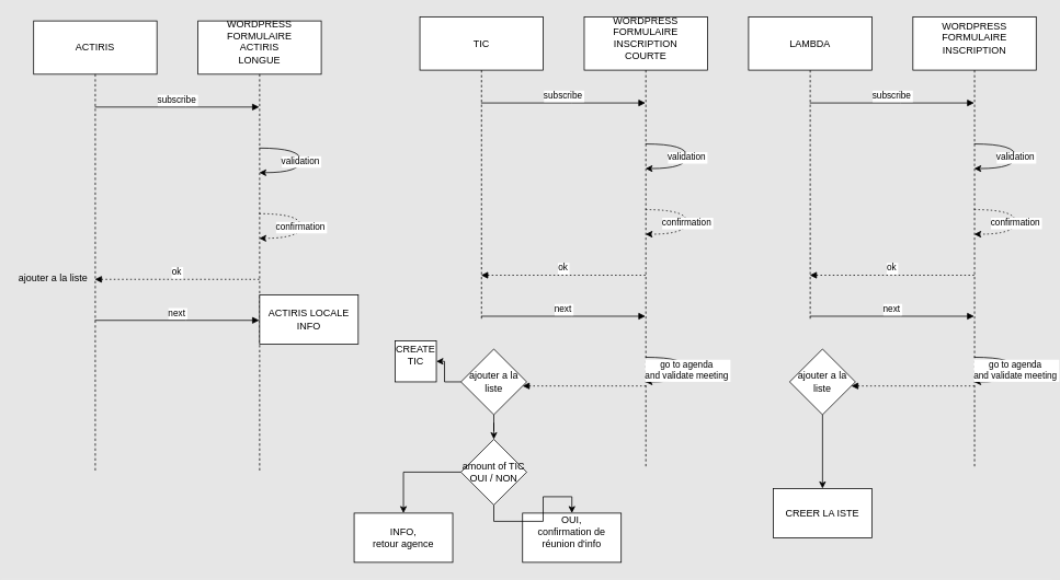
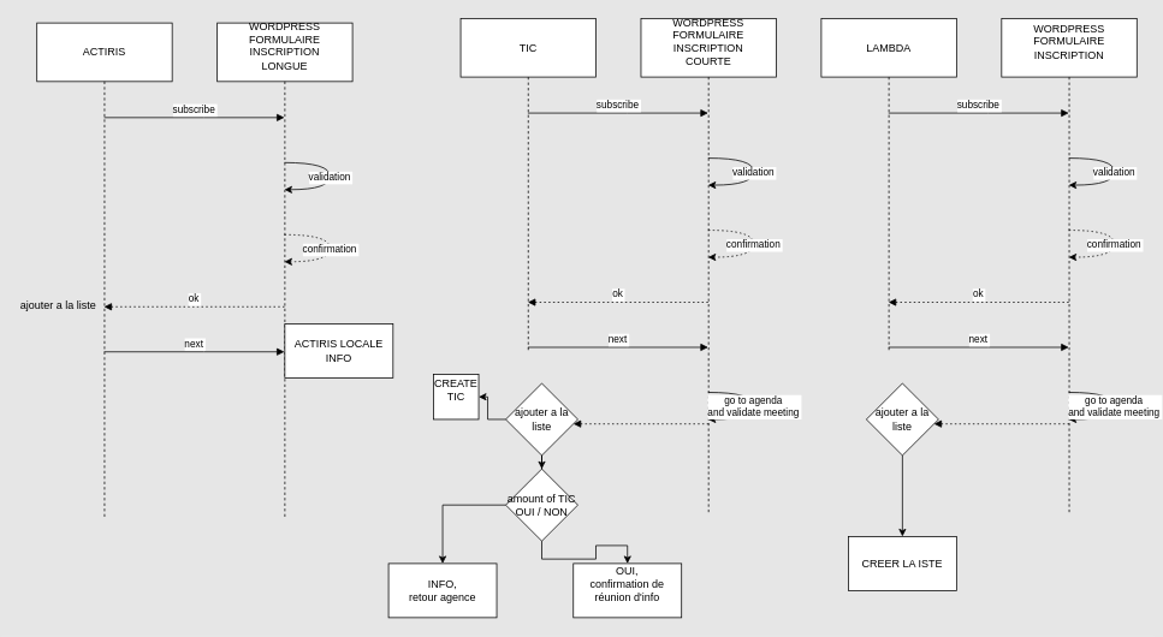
  <mxCell id="0" />
  <mxCell id="1" parent="0" />
  <mxCell id="2" value="" style="group" vertex="1" connectable="0" parent="1"><mxGeometry x="40" y="25" width="350" height="550" as="geometry" /></mxCell>
  <mxCell id="3" value="ACTIRIS" style="shape=umlLifeline;perimeter=lifelinePerimeter;whiteSpace=wrap;container=1;dropTarget=0;collapsible=0;recursiveResize=0;outlineConnect=0;portConstraint=eastwest;newEdgeStyle={&quot;edgeStyle&quot;:&quot;elbowEdgeStyle&quot;,&quot;elbow&quot;:&quot;vertical&quot;,&quot;curved&quot;:0,&quot;rounded&quot;:0};size=65;" parent="2" vertex="1"><mxGeometry width="150" height="550" as="geometry" /></mxCell>
- <mxCell id="4" value="WORDPRESS&#10;FORMULAIRE&#10;ACTIRIS&#10;LONGUE&#10;" style="shape=umlLifeline;perimeter=lifelinePerimeter;whiteSpace=wrap;container=1;dropTarget=0;collapsible=0;recursiveResize=0;outlineConnect=0;portConstraint=eastwest;newEdgeStyle={&quot;edgeStyle&quot;:&quot;elbowEdgeStyle&quot;,&quot;elbow&quot;:&quot;vertical&quot;,&quot;curved&quot;:0,&quot;rounded&quot;:0};size=65;" parent="2" vertex="1"><mxGeometry x="200" width="150" height="550" as="geometry" /></mxCell>
+ <mxCell id="4" value="WORDPRESS&#10;FORMULAIRE&#10;INSCRIPTION&#10;LONGUE&#10;" style="shape=umlLifeline;perimeter=lifelinePerimeter;whiteSpace=wrap;container=1;dropTarget=0;collapsible=0;recursiveResize=0;outlineConnect=0;portConstraint=eastwest;newEdgeStyle={&quot;edgeStyle&quot;:&quot;elbowEdgeStyle&quot;,&quot;elbow&quot;:&quot;vertical&quot;,&quot;curved&quot;:0,&quot;rounded&quot;:0};size=65;" parent="2" vertex="1"><mxGeometry x="200" width="150" height="550" as="geometry" /></mxCell>
  <mxCell id="5" value="subscribe" style="verticalAlign=bottom;endArrow=block;edgeStyle=elbowEdgeStyle;elbow=vertical;curved=0;rounded=0;" parent="2" source="3" target="4" edge="1"><mxGeometry relative="1" as="geometry"><Array as="points"><mxPoint x="185" y="105" /></Array></mxGeometry></mxCell>
  <mxCell id="6" value="validation" style="curved=1;" parent="2" source="4" target="4" edge="1"><mxGeometry relative="1" as="geometry"><Array as="points"><mxPoint x="325" y="155" /><mxPoint x="325" y="185" /></Array></mxGeometry></mxCell>
  <mxCell id="7" value="confirmation" style="curved=1;dashed=1;dashPattern=2 3;" parent="2" source="4" target="4" edge="1"><mxGeometry relative="1" as="geometry"><Array as="points"><mxPoint x="325" y="235" /><mxPoint x="325" y="265" /></Array></mxGeometry></mxCell>
  <mxCell id="8" value="ok" style="verticalAlign=bottom;endArrow=block;edgeStyle=elbowEdgeStyle;elbow=vertical;curved=0;rounded=0;dashed=1;dashPattern=2 3;" parent="2" source="4" target="3" edge="1"><mxGeometry relative="1" as="geometry"><Array as="points"><mxPoint x="185" y="315" /></Array></mxGeometry></mxCell>
  <mxCell id="9" value="next" style="verticalAlign=bottom;endArrow=block;edgeStyle=elbowEdgeStyle;elbow=vertical;curved=0;rounded=0;" parent="2" source="3" target="4" edge="1"><mxGeometry relative="1" as="geometry"><Array as="points"><mxPoint x="185" y="365" /></Array></mxGeometry></mxCell>
  <mxCell id="10" value="&lt;div&gt;ACTIRIS LOCALE&lt;/div&gt;&lt;div&gt;INFO&lt;br&gt;&lt;/div&gt;" style="rounded=0;whiteSpace=wrap;html=1;" vertex="1" parent="2"><mxGeometry x="275" y="334" width="120" height="60" as="geometry" /></mxCell>
  <mxCell id="11" value="ajouter a la liste" style="text;whiteSpace=wrap;html=1;" vertex="1" parent="2"><mxGeometry x="-20" y="300" width="120" height="40" as="geometry" /></mxCell>
  <mxCell id="12" value="" style="group" vertex="1" connectable="0" parent="1"><mxGeometry x="510" y="20" width="350" height="595" as="geometry" /></mxCell>
  <mxCell id="13" value="TIC" style="shape=umlLifeline;perimeter=lifelinePerimeter;whiteSpace=wrap;container=1;dropTarget=0;collapsible=0;recursiveResize=0;outlineConnect=0;portConstraint=eastwest;newEdgeStyle={&quot;edgeStyle&quot;:&quot;elbowEdgeStyle&quot;,&quot;elbow&quot;:&quot;vertical&quot;,&quot;curved&quot;:0,&quot;rounded&quot;:0};size=65;" vertex="1" parent="12"><mxGeometry width="150" height="370" as="geometry" /></mxCell>
  <mxCell id="14" value="WORDPRESS&#10;FORMULAIRE&#10;INSCRIPTION&#10;COURTE&#10;" style="shape=umlLifeline;perimeter=lifelinePerimeter;whiteSpace=wrap;container=1;dropTarget=0;collapsible=0;recursiveResize=0;outlineConnect=0;portConstraint=eastwest;newEdgeStyle={&quot;edgeStyle&quot;:&quot;elbowEdgeStyle&quot;,&quot;elbow&quot;:&quot;vertical&quot;,&quot;curved&quot;:0,&quot;rounded&quot;:0};size=65;" vertex="1" parent="12"><mxGeometry x="200" width="150" height="550" as="geometry" /></mxCell>
  <mxCell id="15" value="subscribe" style="verticalAlign=bottom;endArrow=block;edgeStyle=elbowEdgeStyle;elbow=vertical;curved=0;rounded=0;" edge="1" parent="12" source="13" target="14"><mxGeometry relative="1" as="geometry"><Array as="points"><mxPoint x="185" y="105" /></Array></mxGeometry></mxCell>
  <mxCell id="16" value="validation" style="curved=1;" edge="1" parent="12" source="14" target="14"><mxGeometry relative="1" as="geometry"><Array as="points"><mxPoint x="325" y="155" /><mxPoint x="325" y="185" /></Array></mxGeometry></mxCell>
  <mxCell id="17" value="confirmation" style="curved=1;dashed=1;dashPattern=2 3;" edge="1" parent="12" source="14" target="14"><mxGeometry relative="1" as="geometry"><Array as="points"><mxPoint x="325" y="235" /><mxPoint x="325" y="265" /></Array></mxGeometry></mxCell>
  <mxCell id="18" value="ok" style="verticalAlign=bottom;endArrow=block;edgeStyle=elbowEdgeStyle;elbow=horizontal;curved=0;rounded=0;dashed=1;dashPattern=2 3;" edge="1" parent="12" source="14" target="13"><mxGeometry relative="1" as="geometry"><Array as="points"><mxPoint x="185" y="315" /></Array></mxGeometry></mxCell>
  <mxCell id="19" value="next" style="verticalAlign=bottom;endArrow=block;edgeStyle=elbowEdgeStyle;elbow=vertical;curved=0;rounded=0;" edge="1" parent="12" source="13" target="14"><mxGeometry relative="1" as="geometry"><Array as="points"><mxPoint x="185" y="365" /></Array></mxGeometry></mxCell>
  <mxCell id="20" value="go to agenda&#10;and validate meeting" style="curved=1;" edge="1" parent="12" source="14" target="14"><mxGeometry relative="1" as="geometry"><Array as="points"><mxPoint x="325" y="415" /><mxPoint x="325" y="445" /></Array></mxGeometry></mxCell>
  <mxCell id="21" value="" style="verticalAlign=bottom;endArrow=block;edgeStyle=elbowEdgeStyle;elbow=vertical;curved=0;rounded=0;dashed=1;dashPattern=2 3;" edge="1" parent="12" target="23"><mxGeometry relative="1" as="geometry"><Array as="points"><mxPoint x="185" y="450" /></Array><mxPoint x="275" y="450" as="sourcePoint" /><mxPoint x="90" y="445" as="targetPoint" /></mxGeometry></mxCell>
  <mxCell id="22" value="" style="edgeStyle=orthogonalEdgeStyle;rounded=0;orthogonalLoop=1;jettySize=auto;html=1;" edge="1" parent="12" source="23" target="24"><mxGeometry relative="1" as="geometry" /></mxCell>
  <mxCell id="23" value="ajouter a la liste" style="rhombus;whiteSpace=wrap;html=1;" vertex="1" parent="12"><mxGeometry x="50" y="405" width="80" height="80" as="geometry" /></mxCell>
- <mxCell id="24" value="&lt;div&gt;amount of TIC&lt;/div&gt;&lt;div&gt;OUI / NON&lt;br&gt;&lt;/div&gt;" style="rhombus;whiteSpace=wrap;html=1;" vertex="1" parent="12"><mxGeometry x="50" y="515" width="80" height="80" as="geometry" /></mxCell>
+ <mxCell id="24" value="&lt;div&gt;amount of TIC&lt;/div&gt;&lt;div&gt;OUI / NON&lt;br&gt;&lt;/div&gt;" style="rhombus;whiteSpace=wrap;html=1;" vertex="1" parent="12"><mxGeometry x="50" y="500" width="80" height="80" as="geometry" /></mxCell>
  <mxCell id="25" value="" style="group" vertex="1" connectable="0" parent="1"><mxGeometry x="910" y="20" width="350" height="560" as="geometry" /></mxCell>
  <mxCell id="26" value="LAMBDA" style="shape=umlLifeline;perimeter=lifelinePerimeter;whiteSpace=wrap;container=1;dropTarget=0;collapsible=0;recursiveResize=0;outlineConnect=0;portConstraint=eastwest;newEdgeStyle={&quot;edgeStyle&quot;:&quot;elbowEdgeStyle&quot;,&quot;elbow&quot;:&quot;vertical&quot;,&quot;curved&quot;:0,&quot;rounded&quot;:0};size=65;" vertex="1" parent="25"><mxGeometry width="150" height="370" as="geometry" /></mxCell>
  <mxCell id="27" value="WORDPRESS&#10;FORMULAIRE&#10;INSCRIPTION&#10;" style="shape=umlLifeline;perimeter=lifelinePerimeter;whiteSpace=wrap;container=1;dropTarget=0;collapsible=0;recursiveResize=0;outlineConnect=0;portConstraint=eastwest;newEdgeStyle={&quot;edgeStyle&quot;:&quot;elbowEdgeStyle&quot;,&quot;elbow&quot;:&quot;vertical&quot;,&quot;curved&quot;:0,&quot;rounded&quot;:0};size=65;" vertex="1" parent="25"><mxGeometry x="200" width="150" height="550" as="geometry" /></mxCell>
  <mxCell id="28" value="subscribe" style="verticalAlign=bottom;endArrow=block;edgeStyle=elbowEdgeStyle;elbow=vertical;curved=0;rounded=0;" edge="1" parent="25" source="26" target="27"><mxGeometry relative="1" as="geometry"><Array as="points"><mxPoint x="185" y="105" /></Array></mxGeometry></mxCell>
  <mxCell id="29" value="validation" style="curved=1;" edge="1" parent="25" source="27" target="27"><mxGeometry relative="1" as="geometry"><Array as="points"><mxPoint x="325" y="155" /><mxPoint x="325" y="185" /></Array></mxGeometry></mxCell>
  <mxCell id="30" value="confirmation" style="curved=1;dashed=1;dashPattern=2 3;" edge="1" parent="25" source="27" target="27"><mxGeometry relative="1" as="geometry"><Array as="points"><mxPoint x="325" y="235" /><mxPoint x="325" y="265" /></Array></mxGeometry></mxCell>
  <mxCell id="31" value="ok" style="verticalAlign=bottom;endArrow=block;edgeStyle=elbowEdgeStyle;elbow=horizontal;curved=0;rounded=0;dashed=1;dashPattern=2 3;" edge="1" parent="25" source="27" target="26"><mxGeometry relative="1" as="geometry"><Array as="points"><mxPoint x="185" y="315" /></Array></mxGeometry></mxCell>
  <mxCell id="32" value="next" style="verticalAlign=bottom;endArrow=block;edgeStyle=elbowEdgeStyle;elbow=vertical;curved=0;rounded=0;" edge="1" parent="25" source="26" target="27"><mxGeometry relative="1" as="geometry"><Array as="points"><mxPoint x="185" y="365" /></Array></mxGeometry></mxCell>
  <mxCell id="33" value="go to agenda&#10;and validate meeting" style="curved=1;" edge="1" parent="25" source="27" target="27"><mxGeometry relative="1" as="geometry"><Array as="points"><mxPoint x="325" y="415" /><mxPoint x="325" y="445" /></Array></mxGeometry></mxCell>
  <mxCell id="34" value="" style="verticalAlign=bottom;endArrow=block;edgeStyle=elbowEdgeStyle;elbow=vertical;curved=0;rounded=0;dashed=1;dashPattern=2 3;" edge="1" parent="25" target="35"><mxGeometry relative="1" as="geometry"><Array as="points"><mxPoint x="185" y="450" /></Array><mxPoint x="275" y="450" as="sourcePoint" /><mxPoint x="90" y="445" as="targetPoint" /></mxGeometry></mxCell>
  <mxCell id="35" value="ajouter a la liste" style="rhombus;whiteSpace=wrap;html=1;" vertex="1" parent="25"><mxGeometry x="50" y="405" width="80" height="80" as="geometry" /></mxCell>
  <mxCell id="36" value="CREER LA ISTE" style="whiteSpace=wrap;html=1;" vertex="1" parent="1"><mxGeometry x="940" y="595" width="120" height="60" as="geometry" /></mxCell>
  <mxCell id="37" value="" style="edgeStyle=orthogonalEdgeStyle;rounded=0;orthogonalLoop=1;jettySize=auto;html=1;" edge="1" parent="1" source="35" target="36"><mxGeometry relative="1" as="geometry" /></mxCell>
  <mxCell id="38" value="&lt;div&gt;INFO,&lt;/div&gt;&lt;div&gt;retour agence&lt;br&gt;&lt;/div&gt;" style="whiteSpace=wrap;html=1;" vertex="1" parent="1"><mxGeometry x="430" y="625" width="120" height="60" as="geometry" /></mxCell>
  <mxCell id="39" value="&lt;div&gt;OUI,&lt;/div&gt;&lt;div&gt;confirmation de réunion d'info&lt;br&gt;&lt;/div&gt;&lt;div&gt;&lt;br&gt;&lt;/div&gt;" style="whiteSpace=wrap;html=1;" vertex="1" parent="1"><mxGeometry x="635" y="625" width="120" height="60" as="geometry" /></mxCell>
  <mxCell id="40" value="" style="edgeStyle=orthogonalEdgeStyle;rounded=0;orthogonalLoop=1;jettySize=auto;html=1;" edge="1" parent="1" source="24" target="39"><mxGeometry relative="1" as="geometry" /></mxCell>
  <mxCell id="41" value="" style="edgeStyle=orthogonalEdgeStyle;rounded=0;orthogonalLoop=1;jettySize=auto;html=1;" edge="1" parent="1" source="24" target="38"><mxGeometry relative="1" as="geometry" /></mxCell>
  <mxCell id="42" value="&lt;div&gt;CREATE &lt;br&gt;&lt;/div&gt;&lt;div&gt;TIC&lt;/div&gt;&lt;div&gt;&lt;br&gt;&lt;/div&gt;" style="whiteSpace=wrap;html=1;" vertex="1" parent="1"><mxGeometry x="480" y="415" width="50" height="50" as="geometry" /></mxCell>
  <mxCell id="43" value="" style="edgeStyle=orthogonalEdgeStyle;rounded=0;orthogonalLoop=1;jettySize=auto;html=1;" edge="1" parent="1" source="23" target="42"><mxGeometry relative="1" as="geometry" /></mxCell>
